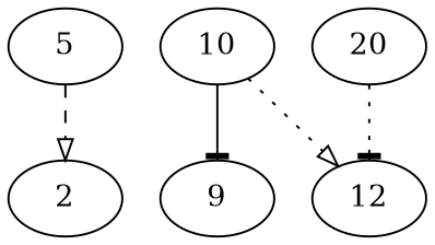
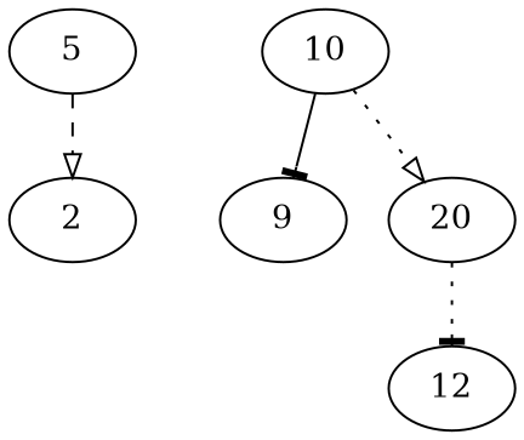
  digraph {
    edge [arrowhead=onormal style=dotted]
    n1 [label=5]
    n2 [label=2]
    n3 [label=10]
    n4 [label=9]
    n5 [label=20]
    n6 [label=12]
    n1 -> n2 [style=dashed]
    n3 -> n4 [arrowhead=tee style=solid]
-   n3 -> n6
+   n3 -> n5
    n5 -> n6 [arrowhead=tee]
  }
